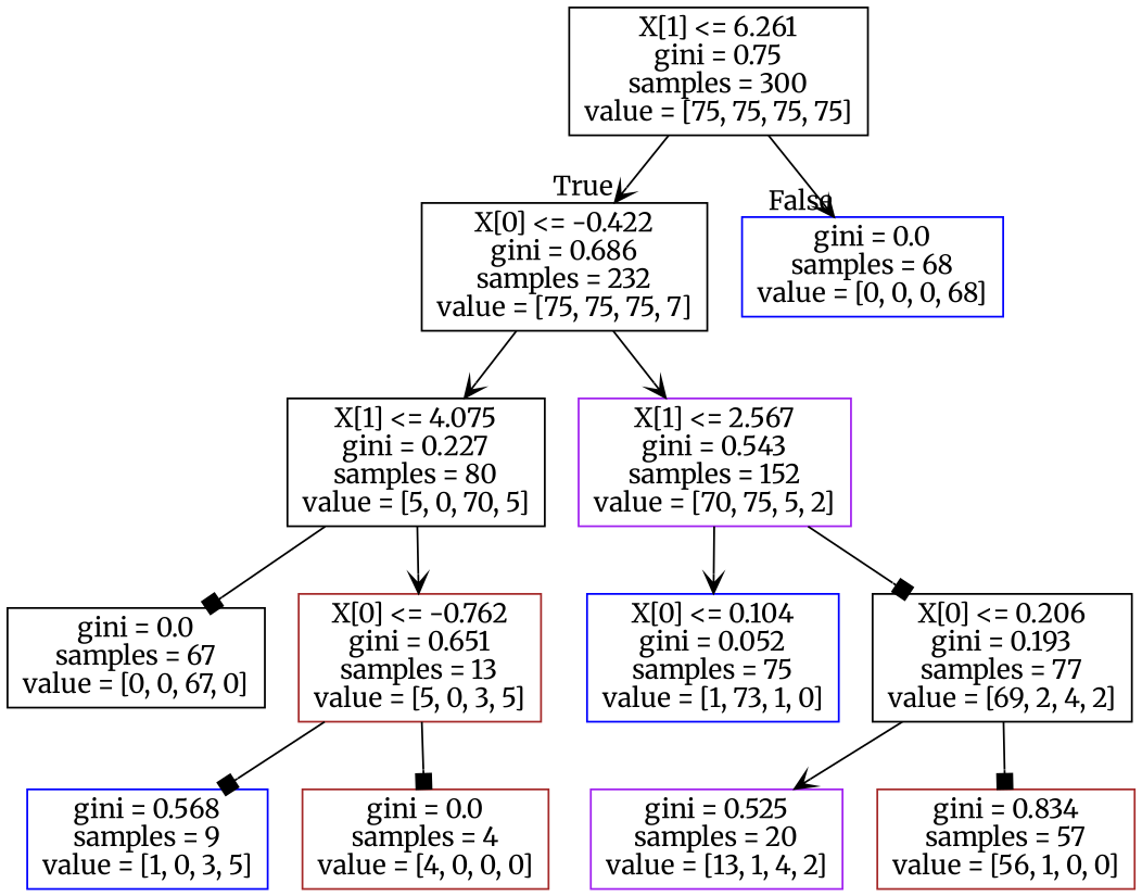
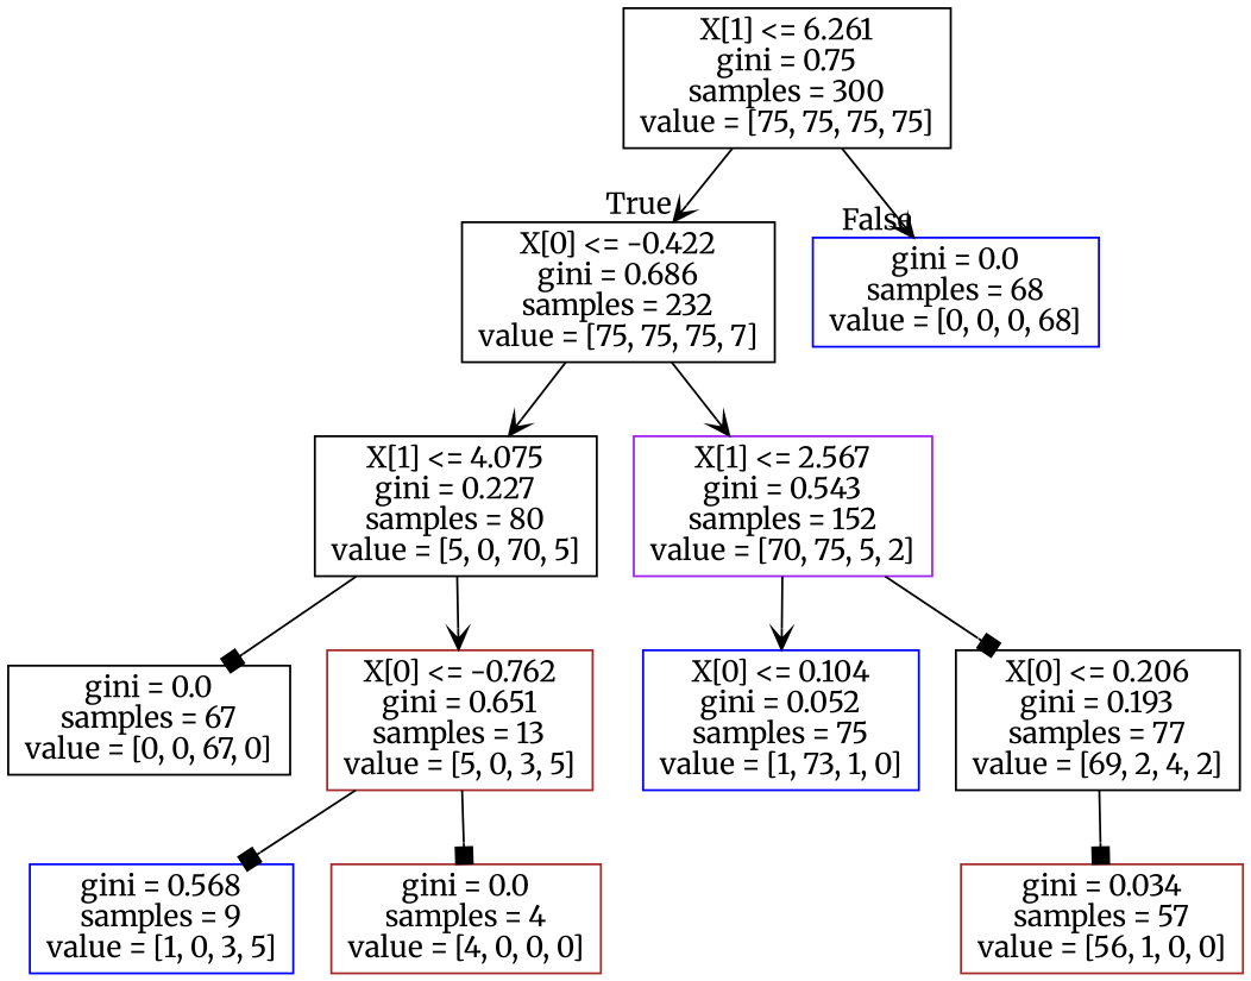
  digraph {
    fontname=Merriweather
    node [color=black fontname=Merriweather shape=box]
    edge [arrowhead=vee fontname=Merriweather]
    n1 [label="X[1] <= 6.261\ngini = 0.75\nsamples = 300\nvalue = [75, 75, 75, 75]"]
    n2 [label="X[0] <= -0.422\ngini = 0.686\nsamples = 232\nvalue = [75, 75, 75, 7]"]
    n3 [color=blue label="gini = 0.0\nsamples = 68\nvalue = [0, 0, 0, 68]"]
    n4 [label="X[1] <= 4.075\ngini = 0.227\nsamples = 80\nvalue = [5, 0, 70, 5]"]
    n5 [color=purple label="X[1] <= 2.567\ngini = 0.543\nsamples = 152\nvalue = [70, 75, 5, 2]"]
    n6 [label="gini = 0.0\nsamples = 67\nvalue = [0, 0, 67, 0]"]
    n7 [color=brown label="X[0] <= -0.762\ngini = 0.651\nsamples = 13\nvalue = [5, 0, 3, 5]"]
    n8 [color=blue label="X[0] <= 0.104\ngini = 0.052\nsamples = 75\nvalue = [1, 73, 1, 0]"]
    n9 [label="X[0] <= 0.206\ngini = 0.193\nsamples = 77\nvalue = [69, 2, 4, 2]"]
    n10 [color=blue label="gini = 0.568\nsamples = 9\nvalue = [1, 0, 3, 5]"]
    n11 [color=brown label="gini = 0.0\nsamples = 4\nvalue = [4, 0, 0, 0]"]
-   n12 [color=purple label="gini = 0.525\nsamples = 20\nvalue = [13, 1, 4, 2]"]
-   n13 [color=brown label="gini = 0.834\nsamples = 57\nvalue = [56, 1, 0, 0]"]
+   n13 [color=brown label="gini = 0.034\nsamples = 57\nvalue = [56, 1, 0, 0]"]
    n1 -> n2 [headlabel=True labelangle=45 labeldistance=2.5]
    n1 -> n3 [headlabel=False labelangle=-45 labeldistance=2.5]
    n2 -> n4
    n2 -> n5
    n4 -> n6 [arrowhead=box]
    n4 -> n7
    n5 -> n8
    n5 -> n9 [arrowhead=box]
    n7 -> n10 [arrowhead=box]
    n7 -> n11 [arrowhead=box]
-   n9 -> n12
    n9 -> n13 [arrowhead=box]
  }
